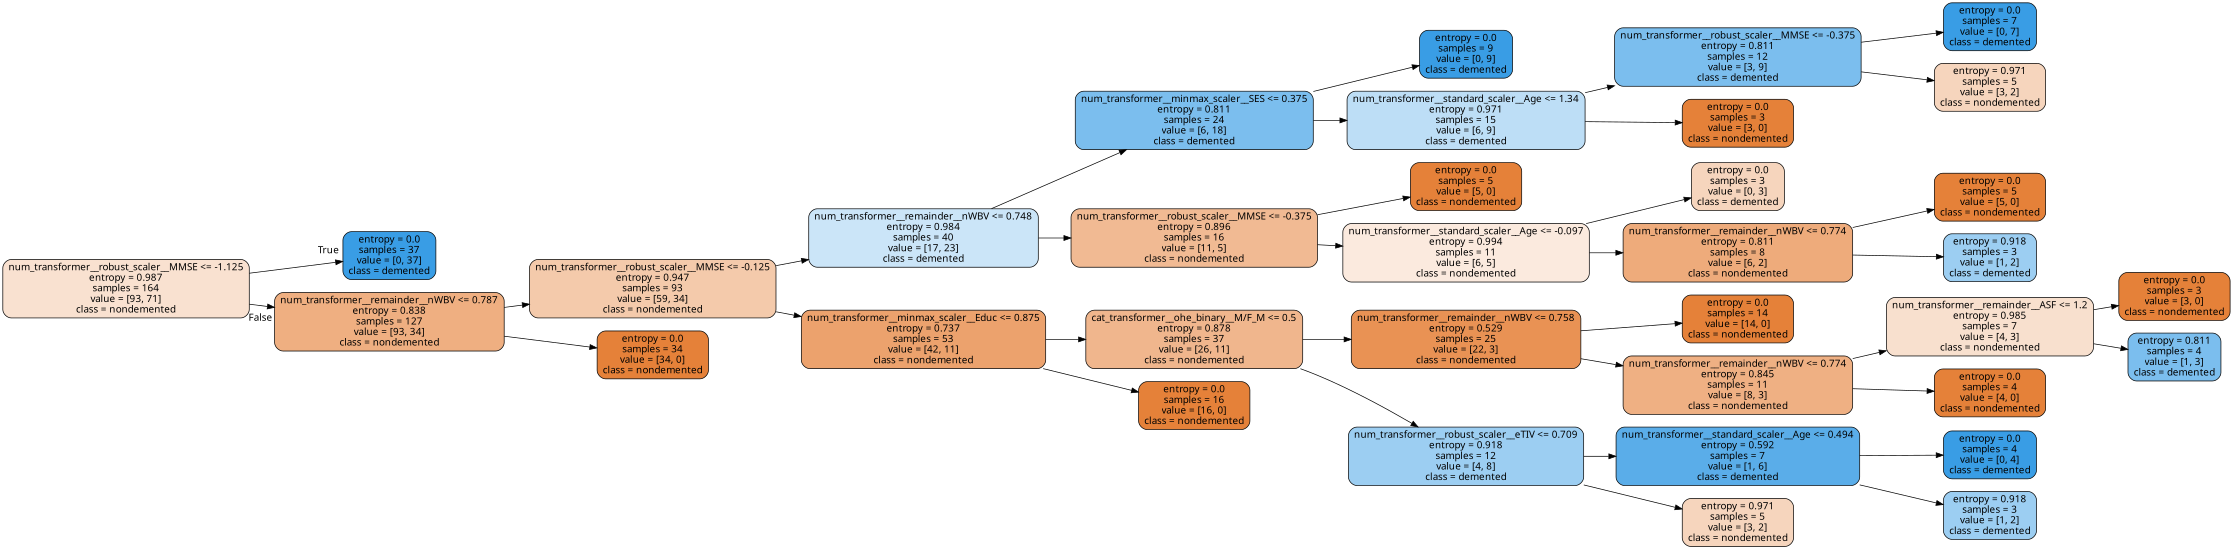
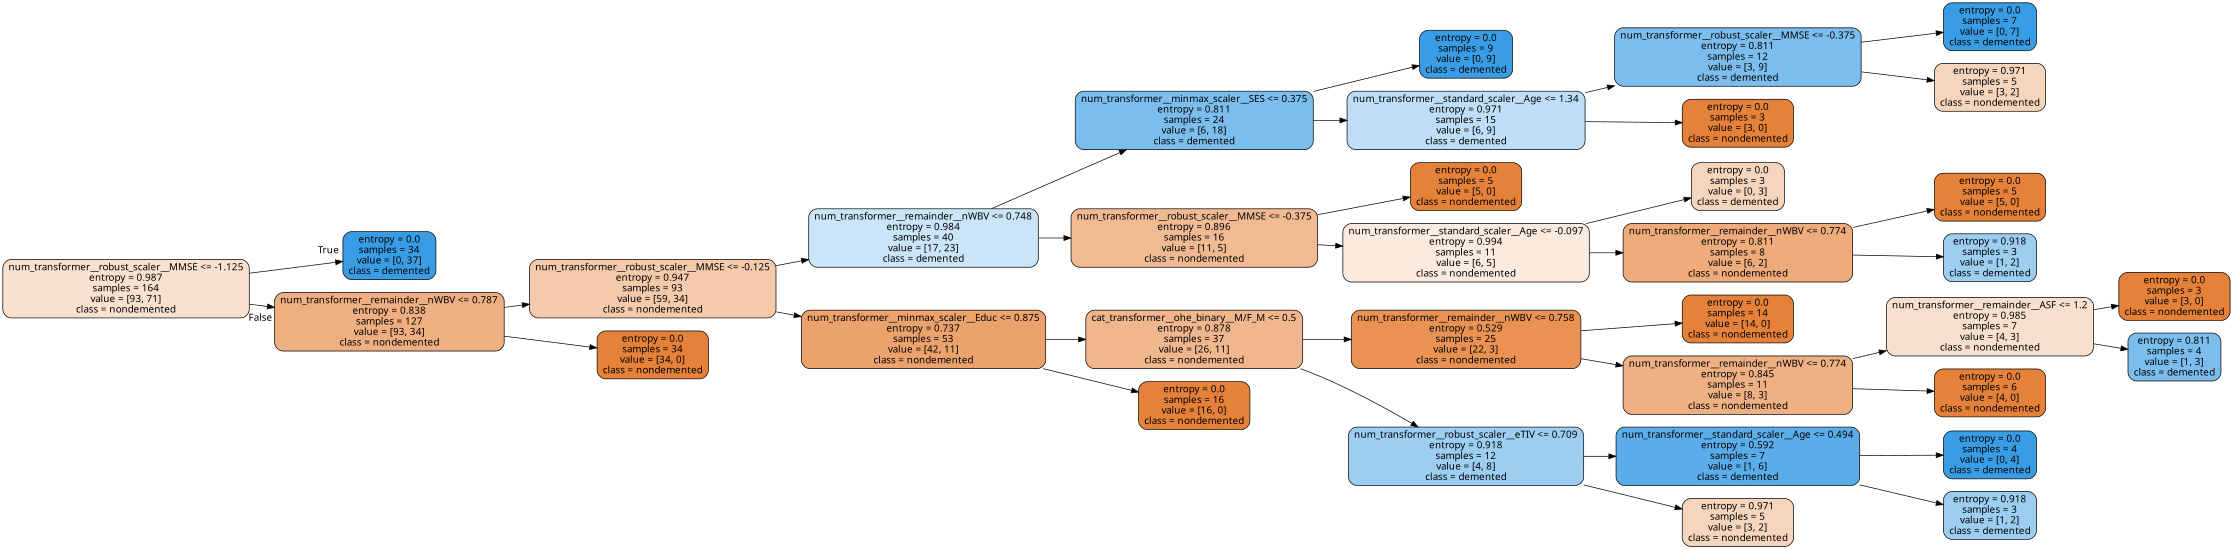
  digraph {
    rankdir=LR
    node [color=black fillcolor="#e58139" fontname=futura shape=box style="filled, rounded"]
    edge [fontname=futura]
    n1 [fillcolor="#f9e1d0" label="num_transformer__robust_scaler__MMSE <= -1.125\nentropy = 0.987\nsamples = 164\nvalue = [93, 71]\nclass = nondemented"]
-   n2 [fillcolor="#399de5" label="entropy = 0.0\nsamples = 37\nvalue = [0, 37]\nclass = demented"]
+   n2 [fillcolor="#399de5" label="entropy = 0.0\nsamples = 34\nvalue = [0, 37]\nclass = demented"]
    n3 [fillcolor="#efaf81" label="num_transformer__remainder__nWBV <= 0.787\nentropy = 0.838\nsamples = 127\nvalue = [93, 34]\nclass = nondemented"]
    n4 [fillcolor="#f4caab" label="num_transformer__robust_scaler__MMSE <= -0.125\nentropy = 0.947\nsamples = 93\nvalue = [59, 34]\nclass = nondemented"]
    n5 [label="entropy = 0.0\nsamples = 34\nvalue = [34, 0]\nclass = nondemented"]
    n6 [fillcolor="#cbe5f8" label="num_transformer__remainder__nWBV <= 0.748\nentropy = 0.984\nsamples = 40\nvalue = [17, 23]\nclass = demented"]
    n7 [fillcolor="#eca26d" label="num_transformer__minmax_scaler__Educ <= 0.875\nentropy = 0.737\nsamples = 53\nvalue = [42, 11]\nclass = nondemented"]
    n8 [fillcolor="#7bbeee" label="num_transformer__minmax_scaler__SES <= 0.375\nentropy = 0.811\nsamples = 24\nvalue = [6, 18]\nclass = demented"]
    n9 [fillcolor="#f1ba93" label="num_transformer__robust_scaler__MMSE <= -0.375\nentropy = 0.896\nsamples = 16\nvalue = [11, 5]\nclass = nondemented"]
    n10 [fillcolor="#f0b68d" label="cat_transformer__ohe_binary__M/F_M <= 0.5\nentropy = 0.878\nsamples = 37\nvalue = [26, 11]\nclass = nondemented"]
    n11 [label="entropy = 0.0\nsamples = 16\nvalue = [16, 0]\nclass = nondemented"]
    n12 [fillcolor="#399de5" label="entropy = 0.0\nsamples = 9\nvalue = [0, 9]\nclass = demented"]
    n13 [fillcolor="#bddef6" label="num_transformer__standard_scaler__Age <= 1.34\nentropy = 0.971\nsamples = 15\nvalue = [6, 9]\nclass = demented"]
    n14 [label="entropy = 0.0\nsamples = 5\nvalue = [5, 0]\nclass = nondemented"]
    n15 [fillcolor="#fbeade" label="num_transformer__standard_scaler__Age <= -0.097\nentropy = 0.994\nsamples = 11\nvalue = [6, 5]\nclass = nondemented"]
    n16 [fillcolor="#7bbeee" label="num_transformer__robust_scaler__MMSE <= -0.375\nentropy = 0.811\nsamples = 12\nvalue = [3, 9]\nclass = demented"]
    n17 [label="entropy = 0.0\nsamples = 3\nvalue = [3, 0]\nclass = nondemented"]
    n18 [fillcolor="#399de5" label="entropy = 0.0\nsamples = 7\nvalue = [0, 7]\nclass = demented"]
    n19 [fillcolor="#f6d5bd" label="entropy = 0.971\nsamples = 5\nvalue = [3, 2]\nclass = nondemented"]
    n20 [fillcolor="#f6d5bd" label="entropy = 0.0\nsamples = 3\nvalue = [0, 3]\nclass = demented"]
    n21 [fillcolor="#eeab7b" label="num_transformer__remainder__nWBV <= 0.774\nentropy = 0.811\nsamples = 8\nvalue = [6, 2]\nclass = nondemented"]
    n22 [label="entropy = 0.0\nsamples = 5\nvalue = [5, 0]\nclass = nondemented"]
    n23 [fillcolor="#9ccef2" label="entropy = 0.918\nsamples = 3\nvalue = [1, 2]\nclass = demented"]
    n24 [fillcolor="#e99254" label="num_transformer__remainder__nWBV <= 0.758\nentropy = 0.529\nsamples = 25\nvalue = [22, 3]\nclass = nondemented"]
    n25 [fillcolor="#9ccef2" label="num_transformer__robust_scaler__eTIV <= 0.709\nentropy = 0.918\nsamples = 12\nvalue = [4, 8]\nclass = demented"]
    n26 [label="entropy = 0.0\nsamples = 14\nvalue = [14, 0]\nclass = nondemented"]
    n27 [fillcolor="#efb083" label="num_transformer__remainder__nWBV <= 0.774\nentropy = 0.845\nsamples = 11\nvalue = [8, 3]\nclass = nondemented"]
    n28 [fillcolor="#5aade9" label="num_transformer__standard_scaler__Age <= 0.494\nentropy = 0.592\nsamples = 7\nvalue = [1, 6]\nclass = demented"]
    n29 [fillcolor="#f6d5bd" label="entropy = 0.971\nsamples = 5\nvalue = [3, 2]\nclass = nondemented"]
    n30 [fillcolor="#f8e0ce" label="num_transformer__remainder__ASF <= 1.2\nentropy = 0.985\nsamples = 7\nvalue = [4, 3]\nclass = nondemented"]
-   n31 [label="entropy = 0.0\nsamples = 4\nvalue = [4, 0]\nclass = nondemented"]
+   n31 [label="entropy = 0.0\nsamples = 6\nvalue = [4, 0]\nclass = nondemented"]
    n32 [label="entropy = 0.0\nsamples = 3\nvalue = [3, 0]\nclass = nondemented"]
    n33 [fillcolor="#7bbeee" label="entropy = 0.811\nsamples = 4\nvalue = [1, 3]\nclass = demented"]
    n34 [fillcolor="#399de5" label="entropy = 0.0\nsamples = 4\nvalue = [0, 4]\nclass = demented"]
    n35 [fillcolor="#9ccef2" label="entropy = 0.918\nsamples = 3\nvalue = [1, 2]\nclass = demented"]
    n1 -> n2 [headlabel=True labelangle=-45 labeldistance=2.5]
    n1 -> n3 [headlabel=False labelangle=45 labeldistance=2.5]
    n3 -> n4
    n3 -> n5
    n4 -> n6
    n4 -> n7
    n6 -> n8
    n6 -> n9
    n7 -> n10
    n7 -> n11
    n8 -> n12
    n8 -> n13
    n9 -> n14
    n9 -> n15
    n10 -> n24
    n10 -> n25
    n13 -> n16
    n13 -> n17
    n15 -> n20
    n15 -> n21
    n16 -> n18
    n16 -> n19
    n21 -> n22
    n21 -> n23
    n24 -> n26
    n24 -> n27
    n25 -> n28
    n25 -> n29
    n27 -> n30
    n27 -> n31
    n28 -> n34
    n28 -> n35
    n30 -> n32
    n30 -> n33
  }
